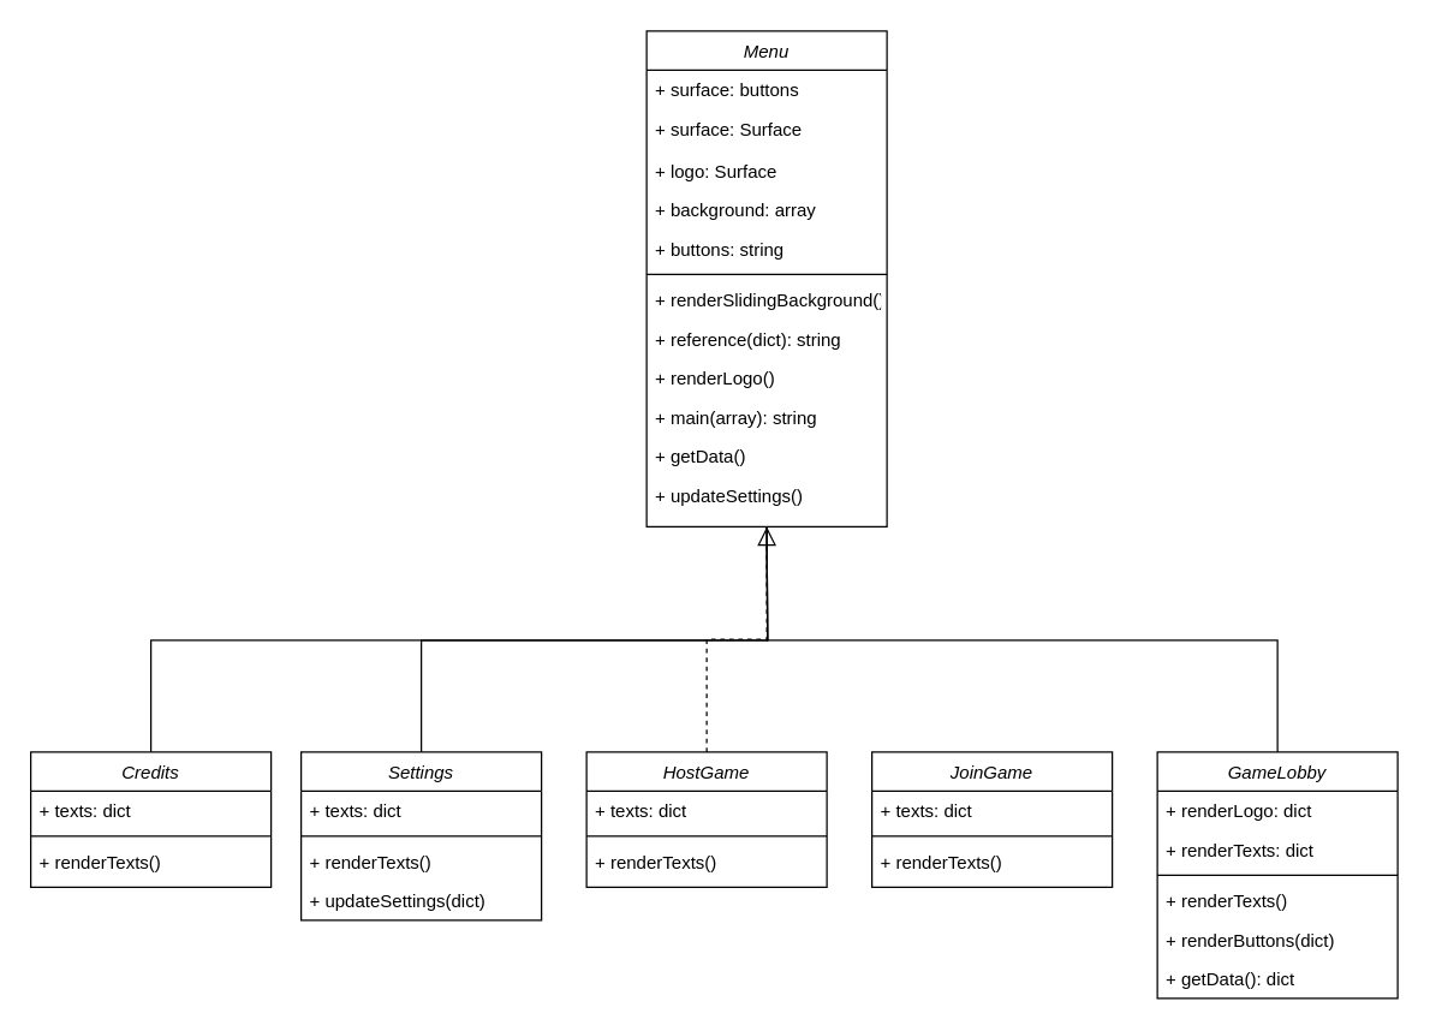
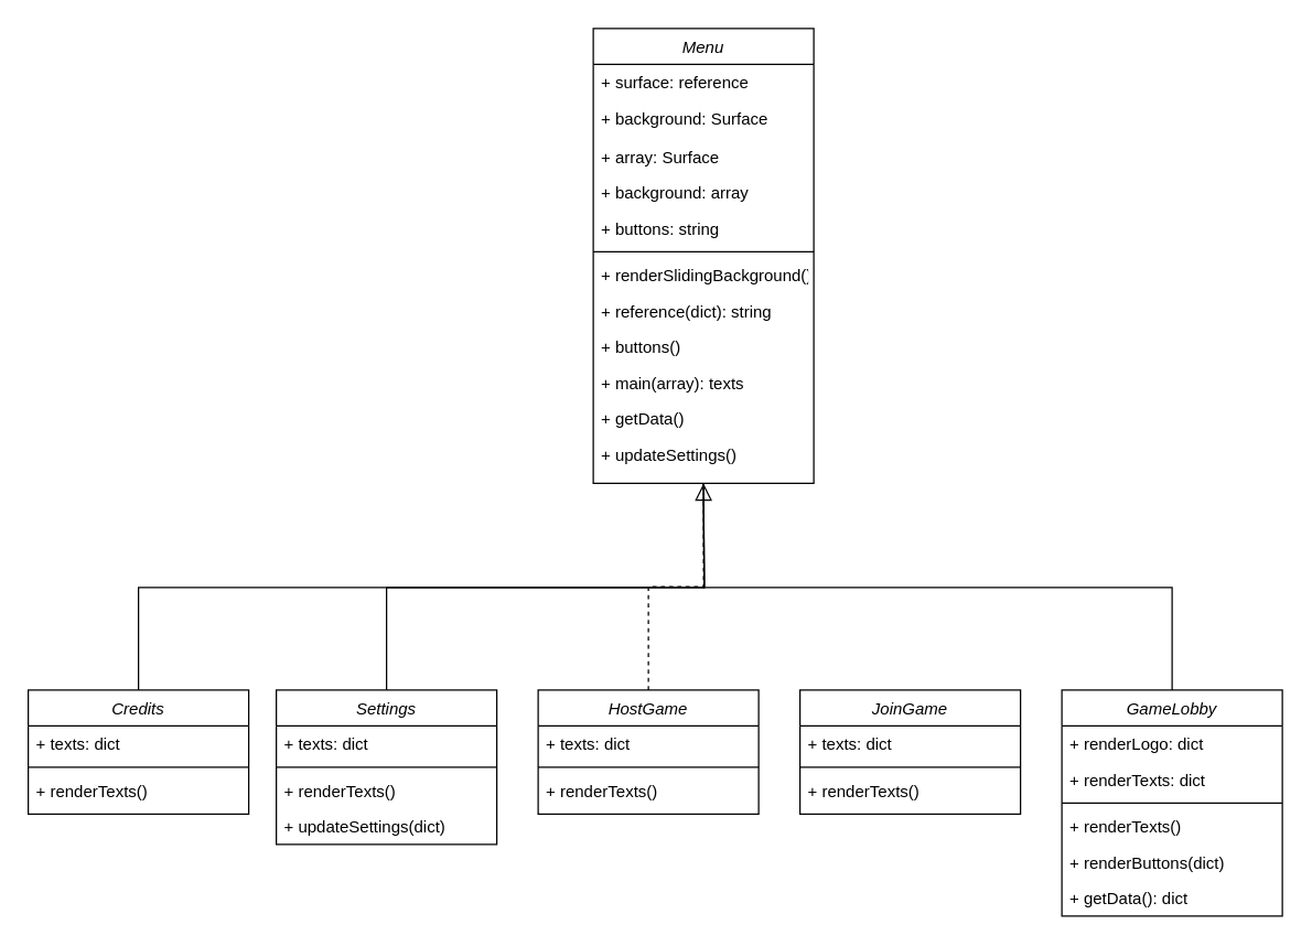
  <mxCell id="0" />
  <mxCell id="1" parent="0" />
  <mxCell id="2" value="Menu" style="swimlane;fontStyle=2;align=center;verticalAlign=top;childLayout=stackLayout;horizontal=1;startSize=26;horizontalStack=0;resizeParent=1;resizeLast=0;collapsible=1;marginBottom=0;rounded=0;shadow=0;strokeWidth=1;" parent="1" vertex="1"><mxGeometry x="430" y="20" width="160" height="330" as="geometry"><mxRectangle x="230" y="140" width="160" height="26" as="alternateBounds" /></mxGeometry></mxCell>
- <mxCell id="3" value="+ surface: buttons" style="text;align=left;verticalAlign=top;spacingLeft=4;spacingRight=4;overflow=hidden;rotatable=0;points=[[0,0.5],[1,0.5]];portConstraint=eastwest;" parent="2" vertex="1"><mxGeometry y="26" width="160" height="26" as="geometry" /></mxCell>
- <mxCell id="4" value="+ surface: Surface" style="text;align=left;verticalAlign=top;spacingLeft=4;spacingRight=4;overflow=hidden;rotatable=0;points=[[0,0.5],[1,0.5]];portConstraint=eastwest;rounded=0;shadow=0;html=0;" parent="2" vertex="1"><mxGeometry y="52" width="160" height="28" as="geometry" /></mxCell>
- <mxCell id="5" value="+ logo: Surface" style="text;align=left;verticalAlign=top;spacingLeft=4;spacingRight=4;overflow=hidden;rotatable=0;points=[[0,0.5],[1,0.5]];portConstraint=eastwest;rounded=0;shadow=0;html=0;" parent="2" vertex="1"><mxGeometry y="80" width="160" height="26" as="geometry" /></mxCell>
+ <mxCell id="3" value="+ surface: reference" style="text;align=left;verticalAlign=top;spacingLeft=4;spacingRight=4;overflow=hidden;rotatable=0;points=[[0,0.5],[1,0.5]];portConstraint=eastwest;" parent="2" vertex="1"><mxGeometry y="26" width="160" height="26" as="geometry" /></mxCell>
+ <mxCell id="4" value="+ background: Surface" style="text;align=left;verticalAlign=top;spacingLeft=4;spacingRight=4;overflow=hidden;rotatable=0;points=[[0,0.5],[1,0.5]];portConstraint=eastwest;rounded=0;shadow=0;html=0;" parent="2" vertex="1"><mxGeometry y="52" width="160" height="28" as="geometry" /></mxCell>
+ <mxCell id="5" value="+ array: Surface" style="text;align=left;verticalAlign=top;spacingLeft=4;spacingRight=4;overflow=hidden;rotatable=0;points=[[0,0.5],[1,0.5]];portConstraint=eastwest;rounded=0;shadow=0;html=0;" parent="2" vertex="1"><mxGeometry y="80" width="160" height="26" as="geometry" /></mxCell>
  <mxCell id="6" value="+ background: array" style="text;align=left;verticalAlign=top;spacingLeft=4;spacingRight=4;overflow=hidden;rotatable=0;points=[[0,0.5],[1,0.5]];portConstraint=eastwest;rounded=0;shadow=0;html=0;" vertex="1" parent="2"><mxGeometry y="106" width="160" height="26" as="geometry" /></mxCell>
  <mxCell id="7" value="+ buttons: string" style="text;align=left;verticalAlign=top;spacingLeft=4;spacingRight=4;overflow=hidden;rotatable=0;points=[[0,0.5],[1,0.5]];portConstraint=eastwest;rounded=0;shadow=0;html=0;" vertex="1" parent="2"><mxGeometry y="132" width="160" height="26" as="geometry" /></mxCell>
  <mxCell id="8" value="" style="line;html=1;strokeWidth=1;align=left;verticalAlign=middle;spacingTop=-1;spacingLeft=3;spacingRight=3;rotatable=0;labelPosition=right;points=[];portConstraint=eastwest;" parent="2" vertex="1"><mxGeometry y="158" width="160" height="8" as="geometry" /></mxCell>
  <mxCell id="9" value="+ renderSlidingBackground()" style="text;align=left;verticalAlign=top;spacingLeft=4;spacingRight=4;overflow=hidden;rotatable=0;points=[[0,0.5],[1,0.5]];portConstraint=eastwest;rounded=0;shadow=0;html=0;" vertex="1" parent="2"><mxGeometry y="166" width="160" height="26" as="geometry" /></mxCell>
  <mxCell id="10" value="+ reference(dict): string" style="text;align=left;verticalAlign=top;spacingLeft=4;spacingRight=4;overflow=hidden;rotatable=0;points=[[0,0.5],[1,0.5]];portConstraint=eastwest;rounded=0;shadow=0;html=0;" vertex="1" parent="2"><mxGeometry y="192" width="160" height="26" as="geometry" /></mxCell>
- <mxCell id="11" value="+ renderLogo()" style="text;align=left;verticalAlign=top;spacingLeft=4;spacingRight=4;overflow=hidden;rotatable=0;points=[[0,0.5],[1,0.5]];portConstraint=eastwest;rounded=0;shadow=0;html=0;" vertex="1" parent="2"><mxGeometry y="218" width="160" height="26" as="geometry" /></mxCell>
- <mxCell id="12" value="+ main(array): string" style="text;align=left;verticalAlign=top;spacingLeft=4;spacingRight=4;overflow=hidden;rotatable=0;points=[[0,0.5],[1,0.5]];portConstraint=eastwest;rounded=0;shadow=0;html=0;" vertex="1" parent="2"><mxGeometry y="244" width="160" height="26" as="geometry" /></mxCell>
+ <mxCell id="11" value="+ buttons()" style="text;align=left;verticalAlign=top;spacingLeft=4;spacingRight=4;overflow=hidden;rotatable=0;points=[[0,0.5],[1,0.5]];portConstraint=eastwest;rounded=0;shadow=0;html=0;" vertex="1" parent="2"><mxGeometry y="218" width="160" height="26" as="geometry" /></mxCell>
+ <mxCell id="12" value="+ main(array): texts" style="text;align=left;verticalAlign=top;spacingLeft=4;spacingRight=4;overflow=hidden;rotatable=0;points=[[0,0.5],[1,0.5]];portConstraint=eastwest;rounded=0;shadow=0;html=0;" vertex="1" parent="2"><mxGeometry y="244" width="160" height="26" as="geometry" /></mxCell>
  <mxCell id="13" value="+ getData()" style="text;align=left;verticalAlign=top;spacingLeft=4;spacingRight=4;overflow=hidden;rotatable=0;points=[[0,0.5],[1,0.5]];portConstraint=eastwest;rounded=0;shadow=0;html=0;" vertex="1" parent="2"><mxGeometry y="270" width="160" height="26" as="geometry" /></mxCell>
  <mxCell id="14" value="+ updateSettings()" style="text;align=left;verticalAlign=top;spacingLeft=4;spacingRight=4;overflow=hidden;rotatable=0;points=[[0,0.5],[1,0.5]];portConstraint=eastwest;rounded=0;shadow=0;html=0;" vertex="1" parent="2"><mxGeometry y="296" width="160" height="26" as="geometry" /></mxCell>
  <mxCell id="15" value="" style="endArrow=block;endSize=10;endFill=0;shadow=0;strokeWidth=1;rounded=0;edgeStyle=elbowEdgeStyle;elbow=vertical;dashed=1;" parent="1" source="28" target="2" edge="1"><mxGeometry width="160" relative="1" as="geometry"><mxPoint x="410" y="480" as="sourcePoint" /><mxPoint x="410" y="323" as="targetPoint" /></mxGeometry></mxCell>
  <mxCell id="16" value="JoinGame" style="swimlane;fontStyle=2;align=center;verticalAlign=top;childLayout=stackLayout;horizontal=1;startSize=26;horizontalStack=0;resizeParent=1;resizeLast=0;collapsible=1;marginBottom=0;rounded=0;shadow=0;strokeWidth=1;" vertex="1" parent="1"><mxGeometry x="580" y="500" width="160" height="90" as="geometry"><mxRectangle x="230" y="140" width="160" height="26" as="alternateBounds" /></mxGeometry></mxCell>
  <mxCell id="17" value="+ texts: dict" style="text;align=left;verticalAlign=top;spacingLeft=4;spacingRight=4;overflow=hidden;rotatable=0;points=[[0,0.5],[1,0.5]];portConstraint=eastwest;rounded=0;shadow=0;html=0;" vertex="1" parent="16"><mxGeometry y="26" width="160" height="26" as="geometry" /></mxCell>
  <mxCell id="18" value="" style="line;html=1;strokeWidth=1;align=left;verticalAlign=middle;spacingTop=-1;spacingLeft=3;spacingRight=3;rotatable=0;labelPosition=right;points=[];portConstraint=eastwest;" vertex="1" parent="16"><mxGeometry y="52" width="160" height="8" as="geometry" /></mxCell>
  <mxCell id="19" value="+ renderTexts()" style="text;align=left;verticalAlign=top;spacingLeft=4;spacingRight=4;overflow=hidden;rotatable=0;points=[[0,0.5],[1,0.5]];portConstraint=eastwest;rounded=0;shadow=0;html=0;" vertex="1" parent="16"><mxGeometry y="60" width="160" height="26" as="geometry" /></mxCell>
  <mxCell id="20" style="edgeStyle=orthogonalEdgeStyle;rounded=0;orthogonalLoop=1;jettySize=auto;html=1;exitX=0.5;exitY=0;exitDx=0;exitDy=0;endArrow=none;endFill=0;" edge="1" parent="1" source="21"><mxGeometry relative="1" as="geometry"><mxPoint x="510" y="350" as="targetPoint" /></mxGeometry></mxCell>
  <mxCell id="21" value="GameLobby" style="swimlane;fontStyle=2;align=center;verticalAlign=top;childLayout=stackLayout;horizontal=1;startSize=26;horizontalStack=0;resizeParent=1;resizeLast=0;collapsible=1;marginBottom=0;rounded=0;shadow=0;strokeWidth=1;" vertex="1" parent="1"><mxGeometry x="770" y="500" width="160" height="164" as="geometry"><mxRectangle x="230" y="140" width="160" height="26" as="alternateBounds" /></mxGeometry></mxCell>
  <mxCell id="22" value="+ renderLogo: dict" style="text;align=left;verticalAlign=top;spacingLeft=4;spacingRight=4;overflow=hidden;rotatable=0;points=[[0,0.5],[1,0.5]];portConstraint=eastwest;rounded=0;shadow=0;html=0;" vertex="1" parent="21"><mxGeometry y="26" width="160" height="26" as="geometry" /></mxCell>
  <mxCell id="23" value="+ renderTexts: dict" style="text;align=left;verticalAlign=top;spacingLeft=4;spacingRight=4;overflow=hidden;rotatable=0;points=[[0,0.5],[1,0.5]];portConstraint=eastwest;rounded=0;shadow=0;html=0;" vertex="1" parent="21"><mxGeometry y="52" width="160" height="26" as="geometry" /></mxCell>
  <mxCell id="24" value="" style="line;html=1;strokeWidth=1;align=left;verticalAlign=middle;spacingTop=-1;spacingLeft=3;spacingRight=3;rotatable=0;labelPosition=right;points=[];portConstraint=eastwest;" vertex="1" parent="21"><mxGeometry y="78" width="160" height="8" as="geometry" /></mxCell>
  <mxCell id="25" value="+ renderTexts()" style="text;align=left;verticalAlign=top;spacingLeft=4;spacingRight=4;overflow=hidden;rotatable=0;points=[[0,0.5],[1,0.5]];portConstraint=eastwest;rounded=0;shadow=0;html=0;" vertex="1" parent="21"><mxGeometry y="86" width="160" height="26" as="geometry" /></mxCell>
  <mxCell id="26" value="+ renderButtons(dict)" style="text;align=left;verticalAlign=top;spacingLeft=4;spacingRight=4;overflow=hidden;rotatable=0;points=[[0,0.5],[1,0.5]];portConstraint=eastwest;rounded=0;shadow=0;html=0;" vertex="1" parent="21"><mxGeometry y="112" width="160" height="26" as="geometry" /></mxCell>
  <mxCell id="27" value="+ getData(): dict" style="text;align=left;verticalAlign=top;spacingLeft=4;spacingRight=4;overflow=hidden;rotatable=0;points=[[0,0.5],[1,0.5]];portConstraint=eastwest;rounded=0;shadow=0;html=0;" vertex="1" parent="21"><mxGeometry y="138" width="160" height="26" as="geometry" /></mxCell>
  <mxCell id="28" value="HostGame" style="swimlane;fontStyle=2;align=center;verticalAlign=top;childLayout=stackLayout;horizontal=1;startSize=26;horizontalStack=0;resizeParent=1;resizeLast=0;collapsible=1;marginBottom=0;rounded=0;shadow=0;strokeWidth=1;" vertex="1" parent="1"><mxGeometry x="390" y="500" width="160" height="90" as="geometry"><mxRectangle x="230" y="140" width="160" height="26" as="alternateBounds" /></mxGeometry></mxCell>
  <mxCell id="29" value="+ texts: dict" style="text;align=left;verticalAlign=top;spacingLeft=4;spacingRight=4;overflow=hidden;rotatable=0;points=[[0,0.5],[1,0.5]];portConstraint=eastwest;rounded=0;shadow=0;html=0;" vertex="1" parent="28"><mxGeometry y="26" width="160" height="26" as="geometry" /></mxCell>
  <mxCell id="30" value="" style="line;html=1;strokeWidth=1;align=left;verticalAlign=middle;spacingTop=-1;spacingLeft=3;spacingRight=3;rotatable=0;labelPosition=right;points=[];portConstraint=eastwest;" vertex="1" parent="28"><mxGeometry y="52" width="160" height="8" as="geometry" /></mxCell>
  <mxCell id="31" value="+ renderTexts()" style="text;align=left;verticalAlign=top;spacingLeft=4;spacingRight=4;overflow=hidden;rotatable=0;points=[[0,0.5],[1,0.5]];portConstraint=eastwest;rounded=0;shadow=0;html=0;" vertex="1" parent="28"><mxGeometry y="60" width="160" height="26" as="geometry" /></mxCell>
  <mxCell id="32" style="edgeStyle=orthogonalEdgeStyle;rounded=0;orthogonalLoop=1;jettySize=auto;html=1;exitX=0.5;exitY=0;exitDx=0;exitDy=0;endArrow=none;endFill=0;" edge="1" parent="1" source="33"><mxGeometry relative="1" as="geometry"><mxPoint x="510" y="350" as="targetPoint" /></mxGeometry></mxCell>
  <mxCell id="33" value="Settings" style="swimlane;fontStyle=2;align=center;verticalAlign=top;childLayout=stackLayout;horizontal=1;startSize=26;horizontalStack=0;resizeParent=1;resizeLast=0;collapsible=1;marginBottom=0;rounded=0;shadow=0;strokeWidth=1;" vertex="1" parent="1"><mxGeometry x="200" y="500" width="160" height="112" as="geometry"><mxRectangle x="230" y="140" width="160" height="26" as="alternateBounds" /></mxGeometry></mxCell>
  <mxCell id="34" value="+ texts: dict" style="text;align=left;verticalAlign=top;spacingLeft=4;spacingRight=4;overflow=hidden;rotatable=0;points=[[0,0.5],[1,0.5]];portConstraint=eastwest;rounded=0;shadow=0;html=0;" vertex="1" parent="33"><mxGeometry y="26" width="160" height="26" as="geometry" /></mxCell>
  <mxCell id="35" value="" style="line;html=1;strokeWidth=1;align=left;verticalAlign=middle;spacingTop=-1;spacingLeft=3;spacingRight=3;rotatable=0;labelPosition=right;points=[];portConstraint=eastwest;" vertex="1" parent="33"><mxGeometry y="52" width="160" height="8" as="geometry" /></mxCell>
  <mxCell id="36" value="+ renderTexts()" style="text;align=left;verticalAlign=top;spacingLeft=4;spacingRight=4;overflow=hidden;rotatable=0;points=[[0,0.5],[1,0.5]];portConstraint=eastwest;rounded=0;shadow=0;html=0;" vertex="1" parent="33"><mxGeometry y="60" width="160" height="26" as="geometry" /></mxCell>
  <mxCell id="37" value="+ updateSettings(dict)" style="text;align=left;verticalAlign=top;spacingLeft=4;spacingRight=4;overflow=hidden;rotatable=0;points=[[0,0.5],[1,0.5]];portConstraint=eastwest;rounded=0;shadow=0;html=0;" vertex="1" parent="33"><mxGeometry y="86" width="160" height="26" as="geometry" /></mxCell>
  <mxCell id="38" style="edgeStyle=orthogonalEdgeStyle;rounded=0;orthogonalLoop=1;jettySize=auto;html=1;exitX=0.5;exitY=0;exitDx=0;exitDy=0;endArrow=none;endFill=0;" edge="1" parent="1" source="39"><mxGeometry relative="1" as="geometry"><mxPoint x="510" y="350" as="targetPoint" /></mxGeometry></mxCell>
  <mxCell id="39" value="Credits" style="swimlane;fontStyle=2;align=center;verticalAlign=top;childLayout=stackLayout;horizontal=1;startSize=26;horizontalStack=0;resizeParent=1;resizeLast=0;collapsible=1;marginBottom=0;rounded=0;shadow=0;strokeWidth=1;" vertex="1" parent="1"><mxGeometry x="20" y="500" width="160" height="90" as="geometry"><mxRectangle x="230" y="140" width="160" height="26" as="alternateBounds" /></mxGeometry></mxCell>
  <mxCell id="40" value="+ texts: dict" style="text;align=left;verticalAlign=top;spacingLeft=4;spacingRight=4;overflow=hidden;rotatable=0;points=[[0,0.5],[1,0.5]];portConstraint=eastwest;rounded=0;shadow=0;html=0;" vertex="1" parent="39"><mxGeometry y="26" width="160" height="26" as="geometry" /></mxCell>
  <mxCell id="41" value="" style="line;html=1;strokeWidth=1;align=left;verticalAlign=middle;spacingTop=-1;spacingLeft=3;spacingRight=3;rotatable=0;labelPosition=right;points=[];portConstraint=eastwest;" vertex="1" parent="39"><mxGeometry y="52" width="160" height="8" as="geometry" /></mxCell>
  <mxCell id="42" value="+ renderTexts()" style="text;align=left;verticalAlign=top;spacingLeft=4;spacingRight=4;overflow=hidden;rotatable=0;points=[[0,0.5],[1,0.5]];portConstraint=eastwest;rounded=0;shadow=0;html=0;" vertex="1" parent="39"><mxGeometry y="60" width="160" height="26" as="geometry" /></mxCell>
